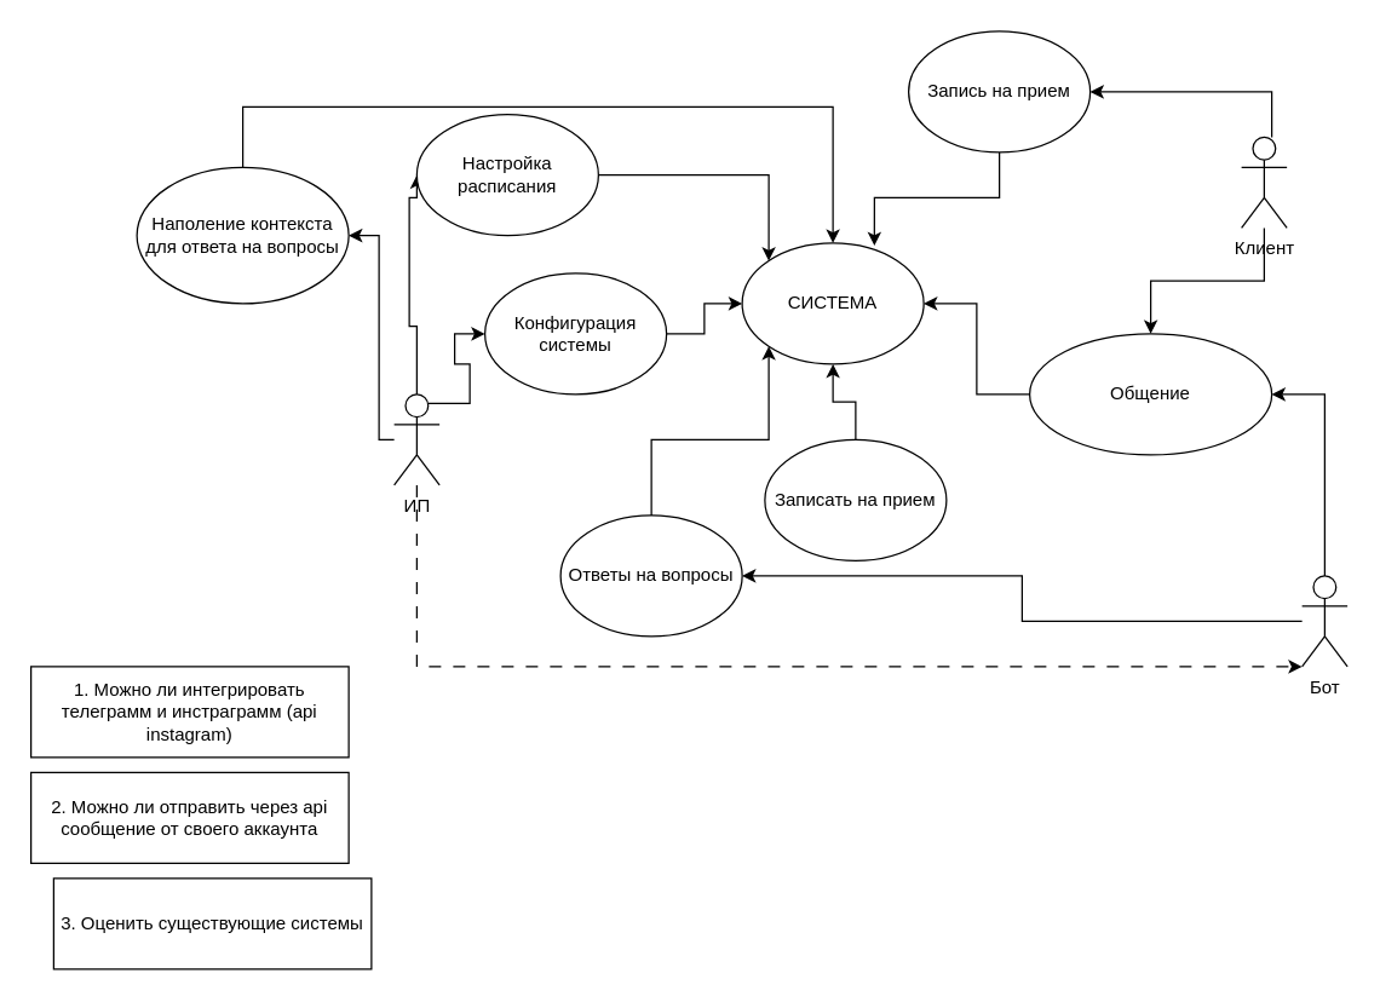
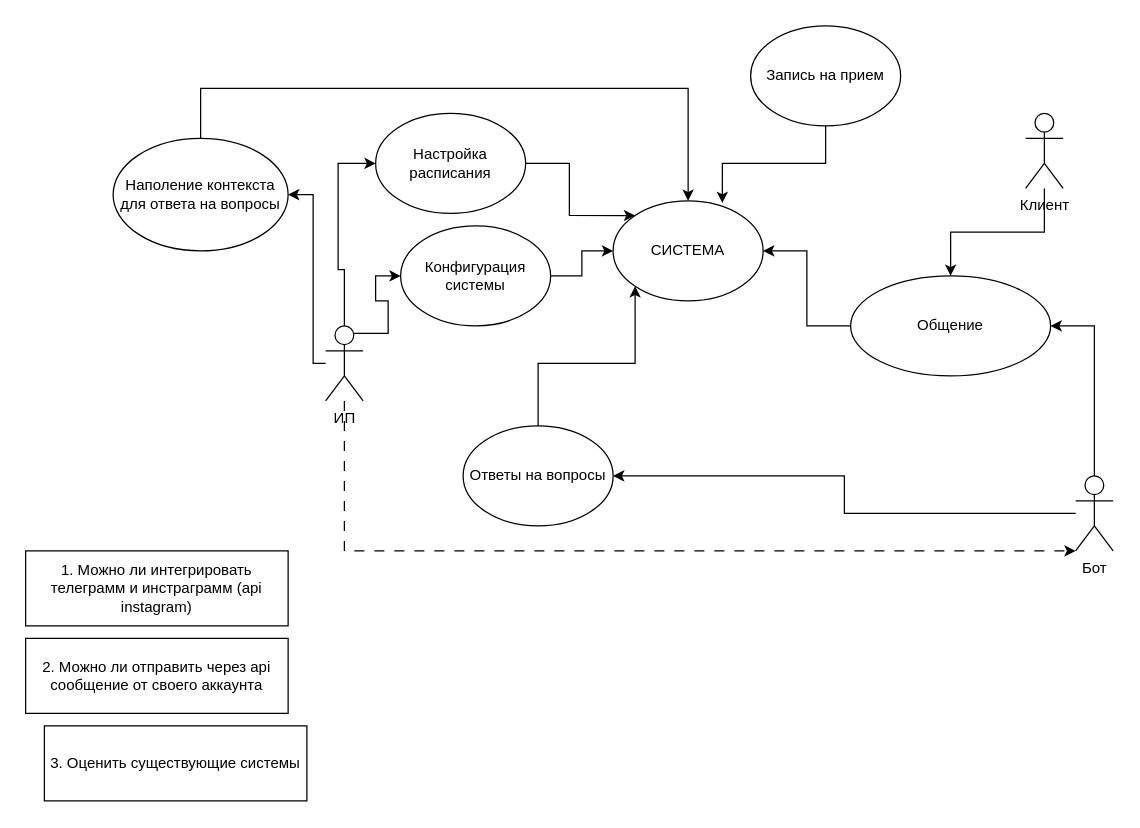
  <mxCell id="0" />
  <mxCell id="1" parent="0" />
  <mxCell id="2" style="edgeStyle=orthogonalEdgeStyle;rounded=0;orthogonalLoop=1;jettySize=auto;html=1;entryX=0.5;entryY=0;entryDx=0;entryDy=0;" edge="1" parent="1" source="4" target="12"><mxGeometry relative="1" as="geometry" /></mxCell>
- <mxCell id="3" style="edgeStyle=orthogonalEdgeStyle;rounded=0;orthogonalLoop=1;jettySize=auto;html=1;entryX=1;entryY=0.5;entryDx=0;entryDy=0;" edge="1" parent="1" source="4" target="8"><mxGeometry relative="1" as="geometry"><Array as="points"><mxPoint x="840" y="60" /></Array></mxGeometry></mxCell>
  <mxCell id="4" value="Клиент" style="shape=umlActor;verticalLabelPosition=bottom;verticalAlign=top;html=1;outlineConnect=0;" vertex="1" parent="1"><mxGeometry x="820" y="90" width="30" height="60" as="geometry" /></mxCell>
  <mxCell id="5" value="СИСТЕМА" style="ellipse;whiteSpace=wrap;html=1;" vertex="1" parent="1"><mxGeometry x="490" y="160" width="120" height="80" as="geometry" /></mxCell>
- <mxCell id="6" style="edgeStyle=orthogonalEdgeStyle;rounded=0;orthogonalLoop=1;jettySize=auto;html=1;entryX=0.5;entryY=1;entryDx=0;entryDy=0;" edge="1" parent="1" source="7" target="5"><mxGeometry relative="1" as="geometry" /></mxCell>
- <mxCell id="7" value="Записать на прием" style="ellipse;whiteSpace=wrap;html=1;" vertex="1" parent="1"><mxGeometry x="505" y="290" width="120" height="80" as="geometry" /></mxCell>
  <mxCell id="8" value="Запись на прием" style="ellipse;whiteSpace=wrap;html=1;" vertex="1" parent="1"><mxGeometry x="600" y="20" width="120" height="80" as="geometry" /></mxCell>
  <mxCell id="9" style="edgeStyle=orthogonalEdgeStyle;rounded=0;orthogonalLoop=1;jettySize=auto;html=1;entryX=0;entryY=1;entryDx=0;entryDy=0;" edge="1" parent="1" source="10" target="5"><mxGeometry relative="1" as="geometry" /></mxCell>
  <mxCell id="10" value="Ответы на вопросы" style="ellipse;whiteSpace=wrap;html=1;" vertex="1" parent="1"><mxGeometry x="370" y="340" width="120" height="80" as="geometry" /></mxCell>
  <mxCell id="11" style="edgeStyle=orthogonalEdgeStyle;rounded=0;orthogonalLoop=1;jettySize=auto;html=1;entryX=1;entryY=0.5;entryDx=0;entryDy=0;" edge="1" parent="1" source="12" target="5"><mxGeometry relative="1" as="geometry" /></mxCell>
  <mxCell id="12" value="Общение" style="ellipse;whiteSpace=wrap;html=1;" vertex="1" parent="1"><mxGeometry x="680" y="220" width="160" height="80" as="geometry" /></mxCell>
  <mxCell id="13" style="edgeStyle=orthogonalEdgeStyle;rounded=0;orthogonalLoop=1;jettySize=auto;html=1;entryX=1;entryY=0.5;entryDx=0;entryDy=0;" edge="1" parent="1" source="15" target="12"><mxGeometry relative="1" as="geometry"><Array as="points"><mxPoint x="875" y="260" /></Array></mxGeometry></mxCell>
  <mxCell id="14" style="edgeStyle=orthogonalEdgeStyle;rounded=0;orthogonalLoop=1;jettySize=auto;html=1;entryX=1;entryY=0.5;entryDx=0;entryDy=0;" edge="1" parent="1" source="15" target="10"><mxGeometry relative="1" as="geometry" /></mxCell>
  <mxCell id="15" value="Бот" style="shape=umlActor;verticalLabelPosition=bottom;verticalAlign=top;html=1;outlineConnect=0;" vertex="1" parent="1"><mxGeometry x="860" y="380" width="30" height="60" as="geometry" /></mxCell>
  <mxCell id="16" style="edgeStyle=orthogonalEdgeStyle;rounded=0;orthogonalLoop=1;jettySize=auto;html=1;entryX=0;entryY=0.5;entryDx=0;entryDy=0;" edge="1" parent="1" source="19" target="22"><mxGeometry relative="1" as="geometry"><Array as="points"><mxPoint x="275" y="215" /><mxPoint x="270" y="215" /><mxPoint x="270" y="130" /></Array></mxGeometry></mxCell>
  <mxCell id="17" style="edgeStyle=orthogonalEdgeStyle;rounded=0;orthogonalLoop=1;jettySize=auto;html=1;exitX=0.75;exitY=0.1;exitDx=0;exitDy=0;exitPerimeter=0;entryX=0;entryY=0.5;entryDx=0;entryDy=0;" edge="1" parent="1" source="19" target="24"><mxGeometry relative="1" as="geometry" /></mxCell>
  <mxCell id="18" style="edgeStyle=orthogonalEdgeStyle;rounded=0;orthogonalLoop=1;jettySize=auto;html=1;entryX=1;entryY=0.5;entryDx=0;entryDy=0;" edge="1" parent="1" source="19" target="26"><mxGeometry relative="1" as="geometry"><Array as="points"><mxPoint x="250" y="290" /><mxPoint x="250" y="155" /></Array></mxGeometry></mxCell>
  <mxCell id="19" value="ИП" style="shape=umlActor;verticalLabelPosition=bottom;verticalAlign=top;html=1;outlineConnect=0;" vertex="1" parent="1"><mxGeometry x="260" y="260" width="30" height="60" as="geometry" /></mxCell>
  <mxCell id="20" style="edgeStyle=orthogonalEdgeStyle;rounded=0;orthogonalLoop=1;jettySize=auto;html=1;dashed=1;dashPattern=8 8;" edge="1" parent="1" source="19"><mxGeometry relative="1" as="geometry"><mxPoint x="860" y="440" as="targetPoint" /><Array as="points"><mxPoint x="275" y="440" /></Array></mxGeometry></mxCell>
  <mxCell id="21" style="edgeStyle=orthogonalEdgeStyle;rounded=0;orthogonalLoop=1;jettySize=auto;html=1;entryX=0;entryY=0;entryDx=0;entryDy=0;" edge="1" parent="1" source="22" target="5"><mxGeometry relative="1" as="geometry" /></mxCell>
- <mxCell id="22" value="Настройка расписания" style="ellipse;whiteSpace=wrap;html=1;" vertex="1" parent="1"><mxGeometry x="275" y="75" width="120" height="80" as="geometry" /></mxCell>
+ <mxCell id="22" value="Настройка расписания" style="ellipse;whiteSpace=wrap;html=1;" vertex="1" parent="1"><mxGeometry x="300" y="90" width="120" height="80" as="geometry" /></mxCell>
  <mxCell id="23" style="edgeStyle=orthogonalEdgeStyle;rounded=0;orthogonalLoop=1;jettySize=auto;html=1;entryX=0;entryY=0.5;entryDx=0;entryDy=0;" edge="1" parent="1" source="24" target="5"><mxGeometry relative="1" as="geometry" /></mxCell>
  <mxCell id="24" value="Конфигурация системы" style="ellipse;whiteSpace=wrap;html=1;" vertex="1" parent="1"><mxGeometry x="320" y="180" width="120" height="80" as="geometry" /></mxCell>
  <mxCell id="25" style="edgeStyle=orthogonalEdgeStyle;rounded=0;orthogonalLoop=1;jettySize=auto;html=1;entryX=0.5;entryY=0;entryDx=0;entryDy=0;" edge="1" parent="1" source="26" target="5"><mxGeometry relative="1" as="geometry"><Array as="points"><mxPoint x="160" y="70" /><mxPoint x="550" y="70" /></Array></mxGeometry></mxCell>
  <mxCell id="26" value="Наполение контекста для ответа на вопросы" style="ellipse;whiteSpace=wrap;html=1;" vertex="1" parent="1"><mxGeometry x="90" y="110" width="140" height="90" as="geometry" /></mxCell>
  <mxCell id="27" style="edgeStyle=orthogonalEdgeStyle;rounded=0;orthogonalLoop=1;jettySize=auto;html=1;entryX=0.728;entryY=0.021;entryDx=0;entryDy=0;entryPerimeter=0;" edge="1" parent="1" source="8" target="5"><mxGeometry relative="1" as="geometry" /></mxCell>
  <mxCell id="28" value="1. Можно ли интегрировать телеграмм и инстраграмм (api instagram) " style="rounded=0;whiteSpace=wrap;html=1;" vertex="1" parent="1"><mxGeometry x="20" y="440" width="210" height="60" as="geometry" /></mxCell>
  <mxCell id="29" value="2. Можно ли отправить через api сообщение от своего аккаунта" style="rounded=0;whiteSpace=wrap;html=1;" vertex="1" parent="1"><mxGeometry x="20" y="510" width="210" height="60" as="geometry" /></mxCell>
  <mxCell id="30" value="3. Оценить существующие системы" style="rounded=0;whiteSpace=wrap;html=1;" vertex="1" parent="1"><mxGeometry x="35" y="580" width="210" height="60" as="geometry" /></mxCell>
